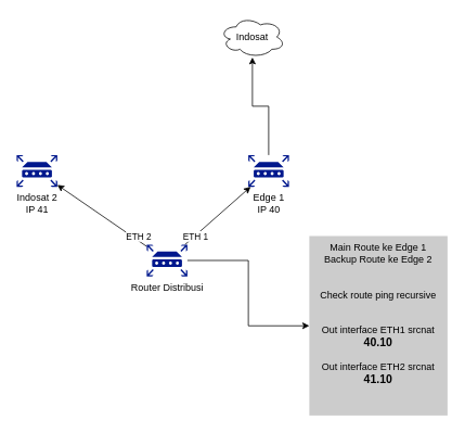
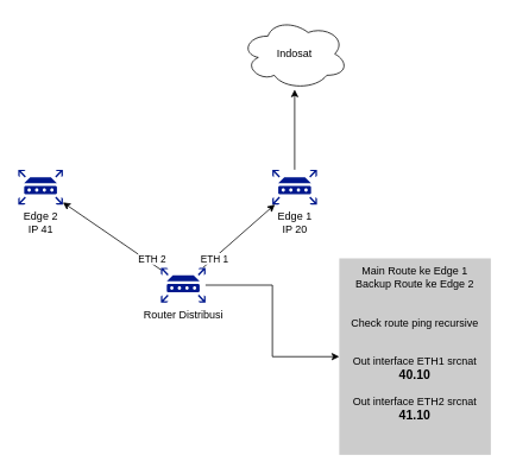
  <mxCell id="0" />
  <mxCell id="1" parent="0" />
- <mxCell id="2" value="Indosat 2&lt;br&gt;IP 41" style="sketch=0;aspect=fixed;pointerEvents=1;shadow=0;dashed=0;html=1;strokeColor=none;labelPosition=center;verticalLabelPosition=bottom;verticalAlign=top;align=center;fillColor=#00188D;shape=mxgraph.mscae.enterprise.router" vertex="1" parent="1"><mxGeometry x="20" y="190" width="50" height="39" as="geometry" /></mxCell>
+ <mxCell id="2" value="Edge 2&lt;br&gt;IP 41" style="sketch=0;aspect=fixed;pointerEvents=1;shadow=0;dashed=0;html=1;strokeColor=none;labelPosition=center;verticalLabelPosition=bottom;verticalAlign=top;align=center;fillColor=#00188D;shape=mxgraph.mscae.enterprise.router" vertex="1" parent="1"><mxGeometry x="20" y="190" width="50" height="39" as="geometry" /></mxCell>
  <mxCell id="3" style="edgeStyle=orthogonalEdgeStyle;rounded=0;orthogonalLoop=1;jettySize=auto;html=1;" edge="1" parent="1" source="4" target="5"><mxGeometry relative="1" as="geometry" /></mxCell>
- <mxCell id="4" value="Edge 1&lt;br&gt;IP 40" style="sketch=0;aspect=fixed;pointerEvents=1;shadow=0;dashed=0;html=1;strokeColor=none;labelPosition=center;verticalLabelPosition=bottom;verticalAlign=top;align=center;fillColor=#00188D;shape=mxgraph.mscae.enterprise.router" vertex="1" parent="1"><mxGeometry x="305" y="190" width="50" height="39" as="geometry" /></mxCell>
- <mxCell id="5" value="Indosat" style="ellipse;shape=cloud;whiteSpace=wrap;html=1;" vertex="1" parent="1"><mxGeometry x="270" y="20" width="80" height="50" as="geometry" /></mxCell>
+ <mxCell id="4" value="Edge 1&lt;br&gt;IP 20" style="sketch=0;aspect=fixed;pointerEvents=1;shadow=0;dashed=0;html=1;strokeColor=none;labelPosition=center;verticalLabelPosition=bottom;verticalAlign=top;align=center;fillColor=#00188D;shape=mxgraph.mscae.enterprise.router" vertex="1" parent="1"><mxGeometry x="305" y="190" width="50" height="39" as="geometry" /></mxCell>
+ <mxCell id="5" value="Indosat" style="ellipse;shape=cloud;whiteSpace=wrap;html=1;" vertex="1" parent="1"><mxGeometry x="270" y="20" width="120" height="80" as="geometry" /></mxCell>
  <mxCell id="6" value="ETH 2" style="rounded=0;orthogonalLoop=1;jettySize=auto;html=1;" edge="1" parent="1" source="9" target="2"><mxGeometry x="-0.772" y="-4" relative="1" as="geometry"><mxPoint y="-1" as="offset" /></mxGeometry></mxCell>
  <mxCell id="7" value="ETH 1" style="rounded=0;orthogonalLoop=1;jettySize=auto;html=1;" edge="1" parent="1" source="9" target="4"><mxGeometry x="-0.698" y="-1" relative="1" as="geometry"><mxPoint as="offset" /></mxGeometry></mxCell>
  <mxCell id="8" value="" style="edgeStyle=orthogonalEdgeStyle;rounded=0;orthogonalLoop=1;jettySize=auto;html=1;" edge="1" parent="1" source="9" target="10"><mxGeometry relative="1" as="geometry" /></mxCell>
  <mxCell id="9" value="Router Distribusi" style="sketch=0;aspect=fixed;pointerEvents=1;shadow=0;dashed=0;html=1;strokeColor=none;labelPosition=center;verticalLabelPosition=bottom;verticalAlign=top;align=center;fillColor=#00188D;shape=mxgraph.mscae.enterprise.router" vertex="1" parent="1"><mxGeometry x="180" y="300" width="50" height="39" as="geometry" /></mxCell>
  <mxCell id="10" value="Main Route ke Edge 1&lt;br&gt;Backup Route ke Edge 2&lt;br&gt;&lt;br&gt;&lt;br&gt;Check route ping recursive&lt;br&gt;&lt;br&gt;&lt;br&gt;Out interface ETH1 srcnat &lt;b&gt;&lt;font style=&quot;font-size: 14px;&quot;&gt;40.10&lt;/font&gt;&lt;/b&gt;&lt;br&gt;&lt;br&gt;Out interface ETH2 srcnat &lt;b&gt;&lt;font style=&quot;font-size: 14px;&quot;&gt;41.10&lt;/font&gt;&lt;/b&gt;" style="whiteSpace=wrap;html=1;verticalAlign=top;fillColor=#CCCCCC;strokeColor=none;sketch=0;shadow=0;dashed=0;" vertex="1" parent="1"><mxGeometry x="380" y="289.5" width="170" height="220.5" as="geometry" /></mxCell>
